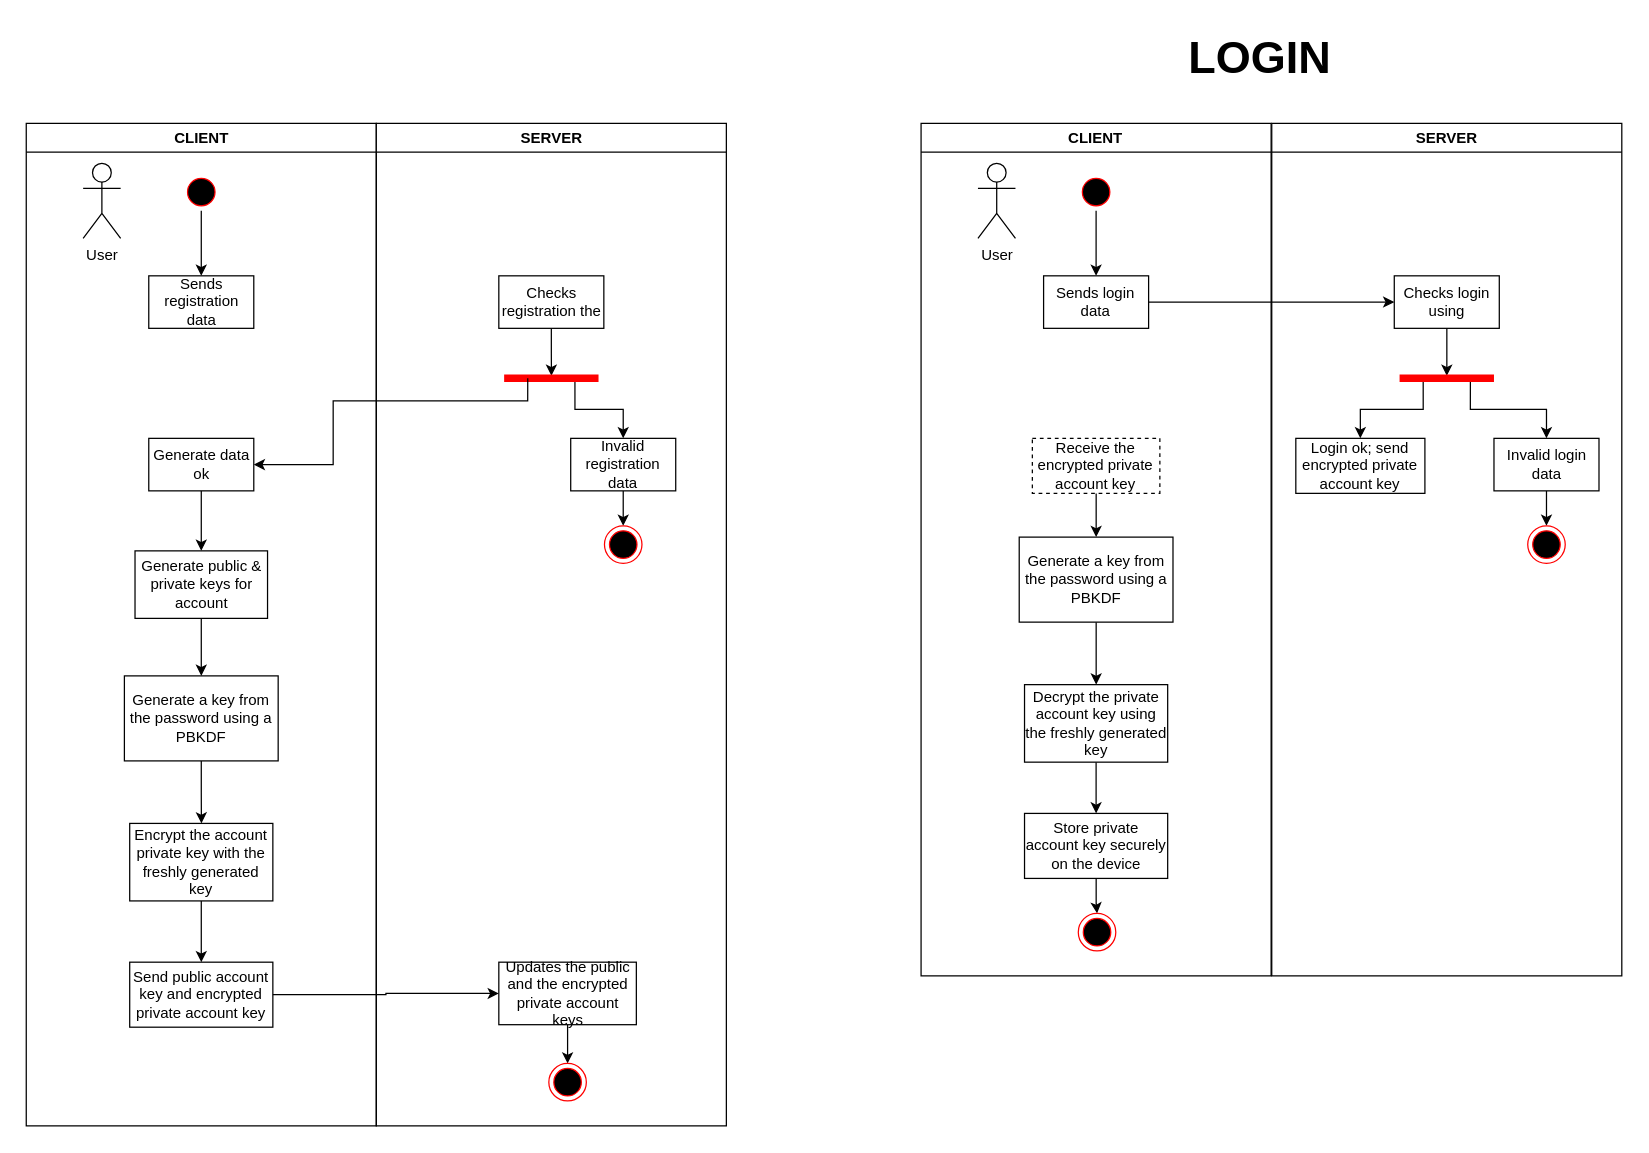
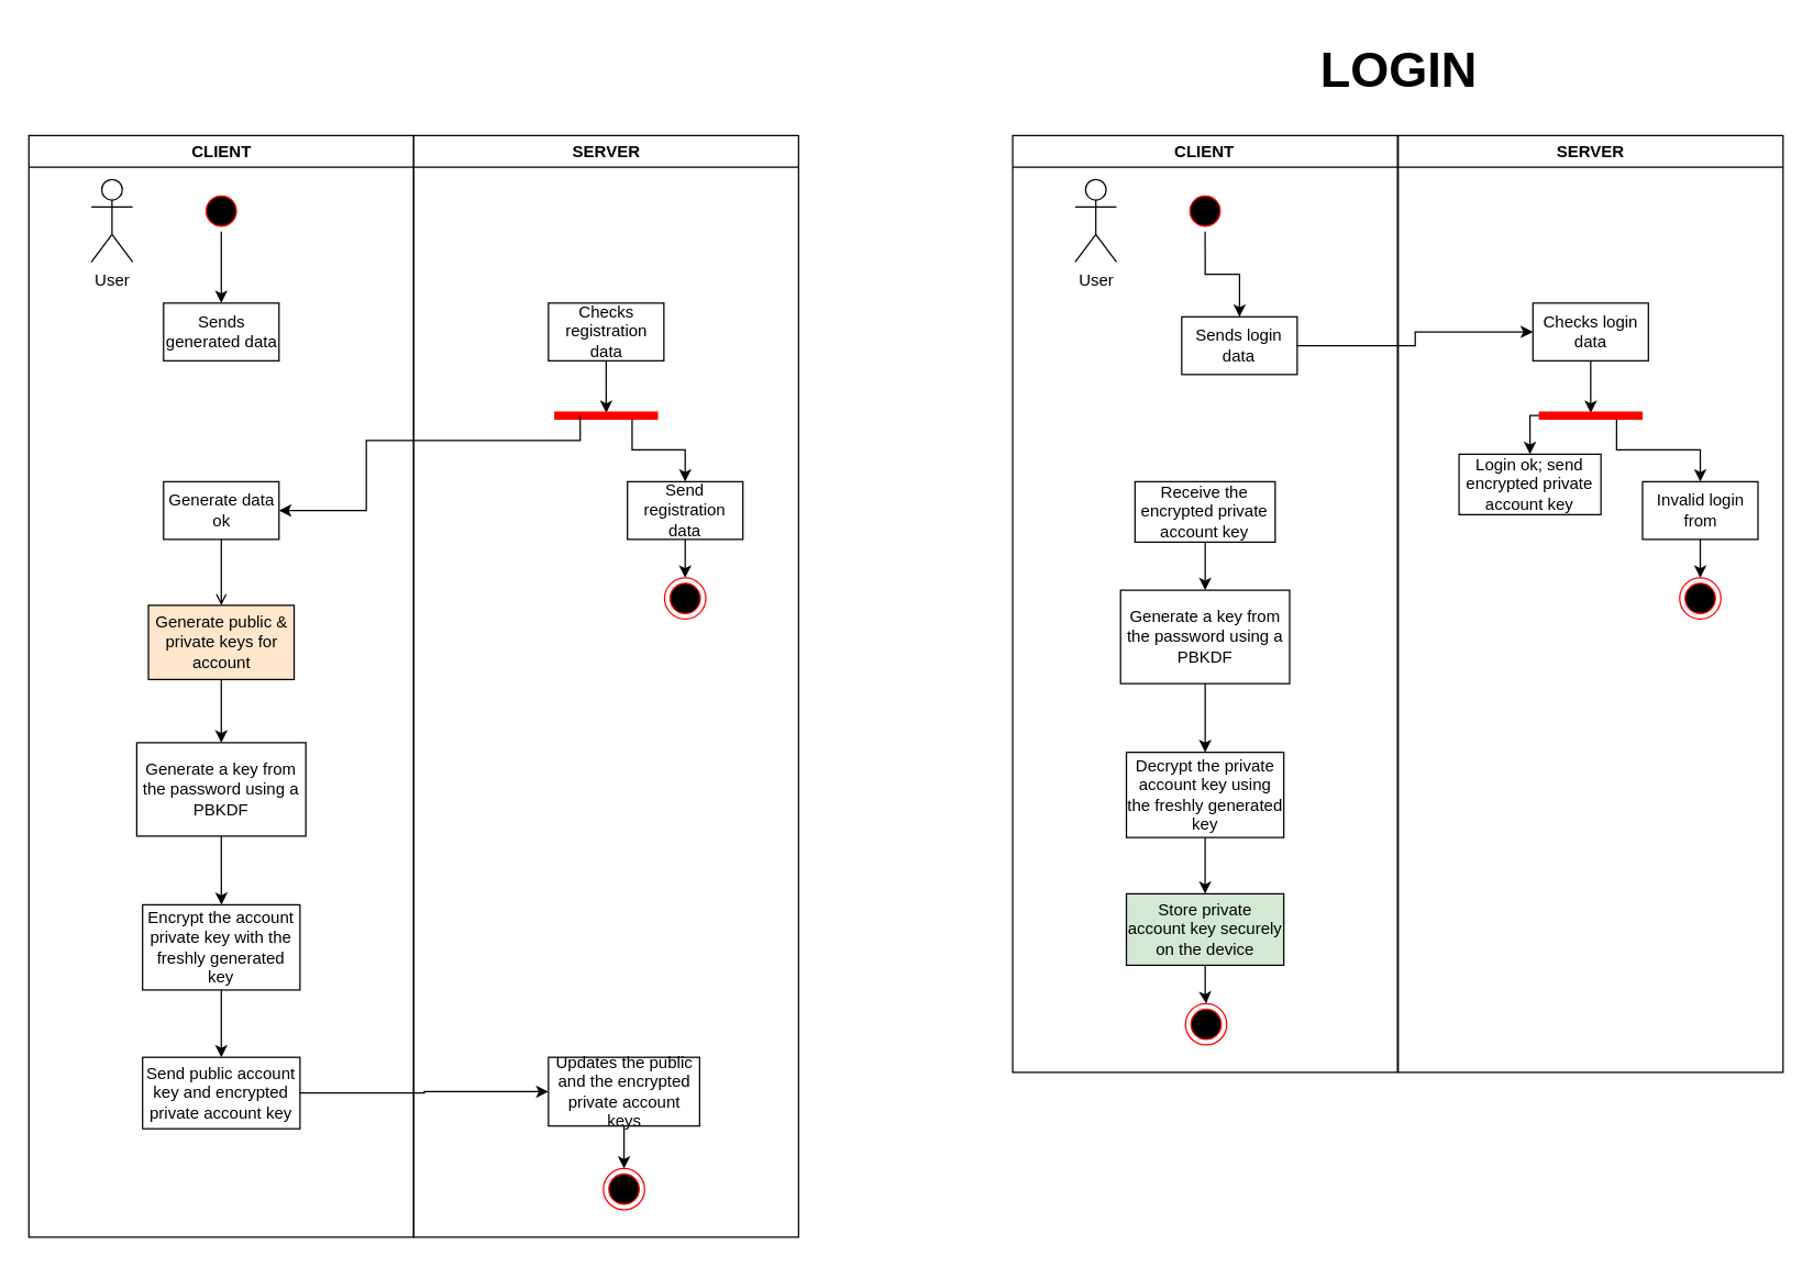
  <mxCell id="0" />
  <mxCell id="1" parent="0" />
  <mxCell id="2" value="CLIENT" style="swimlane;whiteSpace=wrap;startSize=23;" parent="1" vertex="1"><mxGeometry x="20.5" y="98" width="280" height="802" as="geometry" /></mxCell>
  <mxCell id="3" style="edgeStyle=orthogonalEdgeStyle;rounded=0;orthogonalLoop=1;jettySize=auto;html=1;" parent="2" source="4" target="6" edge="1"><mxGeometry relative="1" as="geometry" /></mxCell>
  <mxCell id="4" value="" style="ellipse;shape=startState;fillColor=#000000;strokeColor=#ff0000;" parent="2" vertex="1"><mxGeometry x="125" y="40" width="30" height="30" as="geometry" /></mxCell>
  <mxCell id="5" value="User" style="shape=umlActor;verticalLabelPosition=bottom;verticalAlign=top;html=1;outlineConnect=0;" parent="2" vertex="1"><mxGeometry x="45.5" y="32" width="30" height="60" as="geometry" /></mxCell>
- <mxCell id="6" value="Sends registration data" style="rounded=0;whiteSpace=wrap;html=1;" parent="2" vertex="1"><mxGeometry x="98" y="122" width="84" height="42" as="geometry" /></mxCell>
- <mxCell id="7" value="" style="edgeStyle=orthogonalEdgeStyle;rounded=0;orthogonalLoop=1;jettySize=auto;html=1;" parent="2" source="8" target="10" edge="1"><mxGeometry relative="1" as="geometry" /></mxCell>
+ <mxCell id="6" value="Sends generated data" style="rounded=0;whiteSpace=wrap;html=1;" parent="2" vertex="1"><mxGeometry x="98" y="122" width="84" height="42" as="geometry" /></mxCell>
+ <mxCell id="7" value="" style="edgeStyle=orthogonalEdgeStyle;rounded=0;orthogonalLoop=1;jettySize=auto;html=1;endArrow=open;" parent="2" source="8" target="10" edge="1"><mxGeometry relative="1" as="geometry" /></mxCell>
  <mxCell id="8" value="Generate data ok" style="rounded=0;whiteSpace=wrap;html=1;" parent="2" vertex="1"><mxGeometry x="98" y="252" width="84" height="42" as="geometry" /></mxCell>
  <mxCell id="9" style="edgeStyle=orthogonalEdgeStyle;rounded=0;orthogonalLoop=1;jettySize=auto;html=1;exitX=0.5;exitY=1;exitDx=0;exitDy=0;entryX=0.5;entryY=0;entryDx=0;entryDy=0;" parent="2" source="10" target="12" edge="1"><mxGeometry relative="1" as="geometry" /></mxCell>
- <mxCell id="10" value="Generate public &amp;amp; private keys for account" style="rounded=0;whiteSpace=wrap;html=1;" parent="2" vertex="1"><mxGeometry x="87" y="342" width="106" height="54" as="geometry" /></mxCell>
+ <mxCell id="10" value="Generate public &amp;amp; private keys for account" style="rounded=0;whiteSpace=wrap;html=1;fillColor=#ffe6cc;" parent="2" vertex="1"><mxGeometry x="87" y="342" width="106" height="54" as="geometry" /></mxCell>
  <mxCell id="11" value="" style="edgeStyle=orthogonalEdgeStyle;rounded=0;orthogonalLoop=1;jettySize=auto;html=1;" parent="2" source="12" target="14" edge="1"><mxGeometry relative="1" as="geometry" /></mxCell>
  <mxCell id="12" value="Generate a key from the password using a PBKDF" style="rounded=0;whiteSpace=wrap;html=1;" parent="2" vertex="1"><mxGeometry x="78.5" y="442" width="123" height="68" as="geometry" /></mxCell>
  <mxCell id="13" value="" style="edgeStyle=orthogonalEdgeStyle;rounded=0;orthogonalLoop=1;jettySize=auto;html=1;" parent="2" source="14" target="15" edge="1"><mxGeometry relative="1" as="geometry" /></mxCell>
  <mxCell id="14" value="Encrypt the account private key with the freshly generated key" style="html=1;whiteSpace=wrap;" parent="2" vertex="1"><mxGeometry x="82.75" y="560" width="114.5" height="62" as="geometry" /></mxCell>
  <mxCell id="15" value="Send public account key and encrypted private account key" style="html=1;whiteSpace=wrap;" parent="2" vertex="1"><mxGeometry x="82.75" y="671" width="114.5" height="52" as="geometry" /></mxCell>
  <mxCell id="16" value="SERVER" style="swimlane;whiteSpace=wrap" parent="1" vertex="1"><mxGeometry x="300.5" y="98" width="280" height="802" as="geometry" /></mxCell>
  <mxCell id="17" value="" style="edgeStyle=orthogonalEdgeStyle;rounded=0;orthogonalLoop=1;jettySize=auto;html=1;" parent="16" source="18" target="20" edge="1"><mxGeometry relative="1" as="geometry" /></mxCell>
- <mxCell id="18" value="Checks registration the" style="rounded=0;whiteSpace=wrap;html=1;" parent="16" vertex="1"><mxGeometry x="98" y="122" width="84" height="42" as="geometry" /></mxCell>
+ <mxCell id="18" value="Checks registration data" style="rounded=0;whiteSpace=wrap;html=1;" parent="16" vertex="1"><mxGeometry x="98" y="122" width="84" height="42" as="geometry" /></mxCell>
  <mxCell id="19" style="edgeStyle=orthogonalEdgeStyle;rounded=0;orthogonalLoop=1;jettySize=auto;html=1;exitX=0.75;exitY=0.5;exitDx=0;exitDy=0;exitPerimeter=0;entryX=0.5;entryY=0;entryDx=0;entryDy=0;" parent="16" source="20" target="22" edge="1"><mxGeometry relative="1" as="geometry" /></mxCell>
  <mxCell id="20" value="" style="shape=line;html=1;strokeWidth=6;strokeColor=#ff0000;" parent="16" vertex="1"><mxGeometry x="102.25" y="202" width="75.5" height="3.78" as="geometry" /></mxCell>
  <mxCell id="21" value="" style="edgeStyle=orthogonalEdgeStyle;rounded=0;orthogonalLoop=1;jettySize=auto;html=1;" parent="16" source="22" target="23" edge="1"><mxGeometry relative="1" as="geometry" /></mxCell>
- <mxCell id="22" value="Invalid registration data" style="rounded=0;whiteSpace=wrap;html=1;" parent="16" vertex="1"><mxGeometry x="155.5" y="252" width="84" height="42" as="geometry" /></mxCell>
+ <mxCell id="22" value="Send registration data" style="rounded=0;whiteSpace=wrap;html=1;" parent="16" vertex="1"><mxGeometry x="155.5" y="252" width="84" height="42" as="geometry" /></mxCell>
  <mxCell id="23" value="" style="ellipse;html=1;shape=endState;fillColor=#000000;strokeColor=#ff0000;" parent="16" vertex="1"><mxGeometry x="182.5" y="322" width="30" height="30" as="geometry" /></mxCell>
  <mxCell id="24" value="" style="edgeStyle=orthogonalEdgeStyle;rounded=0;orthogonalLoop=1;jettySize=auto;html=1;" parent="16" source="25" target="26" edge="1"><mxGeometry relative="1" as="geometry" /></mxCell>
  <mxCell id="25" value="Updates the public and the encrypted private account keys" style="html=1;whiteSpace=wrap;" parent="16" vertex="1"><mxGeometry x="98" y="671" width="110" height="50" as="geometry" /></mxCell>
  <mxCell id="26" value="" style="ellipse;html=1;shape=endState;fillColor=#000000;strokeColor=#ff0000;" parent="16" vertex="1"><mxGeometry x="138" y="752" width="30" height="30" as="geometry" /></mxCell>
  <mxCell id="27" style="edgeStyle=orthogonalEdgeStyle;rounded=0;orthogonalLoop=1;jettySize=auto;html=1;exitX=0.25;exitY=0.5;exitDx=0;exitDy=0;exitPerimeter=0;entryX=1;entryY=0.5;entryDx=0;entryDy=0;" parent="1" source="20" target="8" edge="1"><mxGeometry relative="1" as="geometry"><Array as="points"><mxPoint x="422" y="320" /><mxPoint x="266" y="320" /><mxPoint x="266" y="371" /></Array></mxGeometry></mxCell>
  <mxCell id="28" value="" style="edgeStyle=orthogonalEdgeStyle;rounded=0;orthogonalLoop=1;jettySize=auto;html=1;" parent="1" source="15" target="25" edge="1"><mxGeometry relative="1" as="geometry" /></mxCell>
  <mxCell id="29" value="CLIENT" style="swimlane;whiteSpace=wrap;startSize=23;" parent="1" vertex="1"><mxGeometry x="736.25" y="98" width="280" height="682" as="geometry" /></mxCell>
  <mxCell id="30" style="edgeStyle=orthogonalEdgeStyle;rounded=0;orthogonalLoop=1;jettySize=auto;html=1;" parent="29" source="31" target="33" edge="1"><mxGeometry relative="1" as="geometry" /></mxCell>
  <mxCell id="31" value="" style="ellipse;shape=startState;fillColor=#000000;strokeColor=#ff0000;" parent="29" vertex="1"><mxGeometry x="125" y="40" width="30" height="30" as="geometry" /></mxCell>
  <mxCell id="32" value="User" style="shape=umlActor;verticalLabelPosition=bottom;verticalAlign=top;html=1;outlineConnect=0;" parent="29" vertex="1"><mxGeometry x="45.5" y="32" width="30" height="60" as="geometry" /></mxCell>
- <mxCell id="33" value="Sends login data" style="rounded=0;whiteSpace=wrap;html=1;" parent="29" vertex="1"><mxGeometry x="98" y="122" width="84" height="42" as="geometry" /></mxCell>
+ <mxCell id="33" value="Sends login data" style="rounded=0;whiteSpace=wrap;html=1;" parent="29" vertex="1"><mxGeometry x="123" y="132" width="84" height="42" as="geometry" /></mxCell>
  <mxCell id="34" value="" style="edgeStyle=orthogonalEdgeStyle;rounded=0;orthogonalLoop=1;jettySize=auto;html=1;" parent="29" source="35" target="37" edge="1"><mxGeometry relative="1" as="geometry" /></mxCell>
- <mxCell id="35" value="Receive the encrypted private account key" style="rounded=0;whiteSpace=wrap;html=1;dashed=1;" parent="29" vertex="1"><mxGeometry x="89" y="252" width="102" height="44" as="geometry" /></mxCell>
+ <mxCell id="35" value="Receive the encrypted private account key" style="rounded=0;whiteSpace=wrap;html=1;" parent="29" vertex="1"><mxGeometry x="89" y="252" width="102" height="44" as="geometry" /></mxCell>
  <mxCell id="36" value="" style="edgeStyle=orthogonalEdgeStyle;rounded=0;orthogonalLoop=1;jettySize=auto;html=1;" parent="29" source="37" target="39" edge="1"><mxGeometry relative="1" as="geometry" /></mxCell>
  <mxCell id="37" value="Generate a key from the password using a PBKDF" style="rounded=0;whiteSpace=wrap;html=1;" parent="29" vertex="1"><mxGeometry x="78.5" y="331" width="123" height="68" as="geometry" /></mxCell>
  <mxCell id="38" value="" style="edgeStyle=orthogonalEdgeStyle;rounded=0;orthogonalLoop=1;jettySize=auto;html=1;" parent="29" source="39" target="41" edge="1"><mxGeometry relative="1" as="geometry" /></mxCell>
  <mxCell id="39" value="Decrypt the private account key using the freshly generated key" style="html=1;whiteSpace=wrap;" parent="29" vertex="1"><mxGeometry x="82.75" y="449" width="114.5" height="62" as="geometry" /></mxCell>
  <mxCell id="40" value="" style="edgeStyle=orthogonalEdgeStyle;rounded=0;orthogonalLoop=1;jettySize=auto;html=1;" parent="29" source="41" target="42" edge="1"><mxGeometry relative="1" as="geometry" /></mxCell>
- <mxCell id="41" value="Store private account key securely on the device" style="html=1;whiteSpace=wrap;" parent="29" vertex="1"><mxGeometry x="82.75" y="552" width="114.5" height="52" as="geometry" /></mxCell>
+ <mxCell id="41" value="Store private account key securely on the device" style="html=1;whiteSpace=wrap;fillColor=#d5e8d4;" parent="29" vertex="1"><mxGeometry x="82.75" y="552" width="114.5" height="52" as="geometry" /></mxCell>
  <mxCell id="42" value="" style="ellipse;html=1;shape=endState;fillColor=#000000;strokeColor=#ff0000;" parent="29" vertex="1"><mxGeometry x="125.75" y="632" width="30" height="30" as="geometry" /></mxCell>
- <mxCell id="43" value="&lt;b&gt;&lt;font style=&quot;font-size: 36px;&quot;&gt;LOGIN&lt;/font&gt;&lt;/b&gt;" style="text;html=1;align=center;verticalAlign=middle;resizable=0;points=[];autosize=1;strokeColor=none;fillColor=none;" parent="1" vertex="1"><mxGeometry x="936.5" y="15" width="140" height="60" as="geometry" /></mxCell>
+ <mxCell id="43" value="&lt;b&gt;&lt;font style=&quot;font-size: 36px;&quot;&gt;LOGIN&lt;/font&gt;&lt;/b&gt;" style="text;html=1;align=center;verticalAlign=middle;resizable=0;points=[];autosize=1;strokeColor=none;fillColor=none;" parent="1" vertex="1"><mxGeometry x="946.5" y="20" width="140" height="60" as="geometry" /></mxCell>
  <mxCell id="44" value="SERVER" style="swimlane;whiteSpace=wrap" parent="1" vertex="1"><mxGeometry x="1016.75" y="98" width="280" height="682" as="geometry" /></mxCell>
  <mxCell id="45" value="" style="edgeStyle=orthogonalEdgeStyle;rounded=0;orthogonalLoop=1;jettySize=auto;html=1;" parent="44" source="46" target="49" edge="1"><mxGeometry relative="1" as="geometry" /></mxCell>
- <mxCell id="46" value="Checks login using" style="rounded=0;whiteSpace=wrap;html=1;" parent="44" vertex="1"><mxGeometry x="98" y="122" width="84" height="42" as="geometry" /></mxCell>
+ <mxCell id="46" value="Checks login data" style="rounded=0;whiteSpace=wrap;html=1;" parent="44" vertex="1"><mxGeometry x="98" y="122" width="84" height="42" as="geometry" /></mxCell>
  <mxCell id="47" style="edgeStyle=orthogonalEdgeStyle;rounded=0;orthogonalLoop=1;jettySize=auto;html=1;exitX=0.75;exitY=0.5;exitDx=0;exitDy=0;exitPerimeter=0;entryX=0.5;entryY=0;entryDx=0;entryDy=0;" parent="44" source="49" target="51" edge="1"><mxGeometry relative="1" as="geometry" /></mxCell>
  <mxCell id="48" style="edgeStyle=orthogonalEdgeStyle;rounded=0;orthogonalLoop=1;jettySize=auto;html=1;exitX=0.25;exitY=0.5;exitDx=0;exitDy=0;exitPerimeter=0;entryX=0.5;entryY=0;entryDx=0;entryDy=0;" parent="44" source="49" target="53" edge="1"><mxGeometry relative="1" as="geometry" /></mxCell>
  <mxCell id="49" value="" style="shape=line;html=1;strokeWidth=6;strokeColor=#ff0000;" parent="44" vertex="1"><mxGeometry x="102.25" y="202" width="75.5" height="3.78" as="geometry" /></mxCell>
  <mxCell id="50" value="" style="edgeStyle=orthogonalEdgeStyle;rounded=0;orthogonalLoop=1;jettySize=auto;html=1;" parent="44" source="51" target="52" edge="1"><mxGeometry relative="1" as="geometry" /></mxCell>
- <mxCell id="51" value="Invalid login data" style="rounded=0;whiteSpace=wrap;html=1;" parent="44" vertex="1"><mxGeometry x="177.75" y="252" width="84" height="42" as="geometry" /></mxCell>
+ <mxCell id="51" value="Invalid login from" style="rounded=0;whiteSpace=wrap;html=1;" parent="44" vertex="1"><mxGeometry x="177.75" y="252" width="84" height="42" as="geometry" /></mxCell>
  <mxCell id="52" value="" style="ellipse;html=1;shape=endState;fillColor=#000000;strokeColor=#ff0000;" parent="44" vertex="1"><mxGeometry x="204.75" y="322" width="30" height="30" as="geometry" /></mxCell>
- <mxCell id="53" value="Login ok; send encrypted private account key" style="rounded=0;whiteSpace=wrap;html=1;" parent="44" vertex="1"><mxGeometry x="19.25" y="252" width="103.25" height="44" as="geometry" /></mxCell>
+ <mxCell id="53" value="Login ok; send encrypted private account key" style="rounded=0;whiteSpace=wrap;html=1;" parent="44" vertex="1"><mxGeometry x="44.25" y="232" width="103.25" height="44" as="geometry" /></mxCell>
  <mxCell id="54" style="edgeStyle=orthogonalEdgeStyle;rounded=0;orthogonalLoop=1;jettySize=auto;html=1;" parent="1" source="33" target="46" edge="1"><mxGeometry relative="1" as="geometry" /></mxCell>
